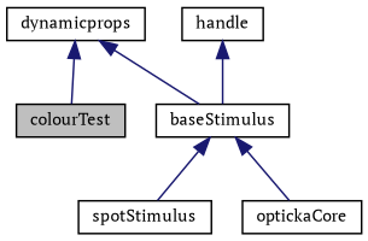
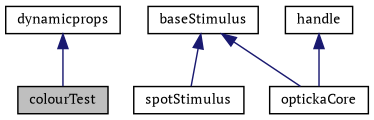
  digraph {
    fontname="PT Serif"
    node [color=black fillcolor=white fontname="PT Serif" fontsize=10 shape=record style=filled]
    edge [color=midnightblue dir=back fontname="PT Serif" fontsize=10 labelfontname="Graublau Slab" labelfontsize=10 style=solid]
    n1 [fillcolor=grey75 fontcolor=black height=0.2 label=colourTest width=0.4]
    n2 [height=0.2 label=spotStimulus width=0.4]
    n3 [height=0.2 label=baseStimulus width=0.4]
    n4 [height=0.2 label=optickaCore width=0.4]
    n5 [height=0.2 label=handle width=0.4]
    n6 [height=0.2 label=dynamicprops width=0.4]
    n3 -> n2
    n3 -> n4
-   n5 -> n3
+   n5 -> n4
    n6 -> n1
-   n6 -> n3
  }
